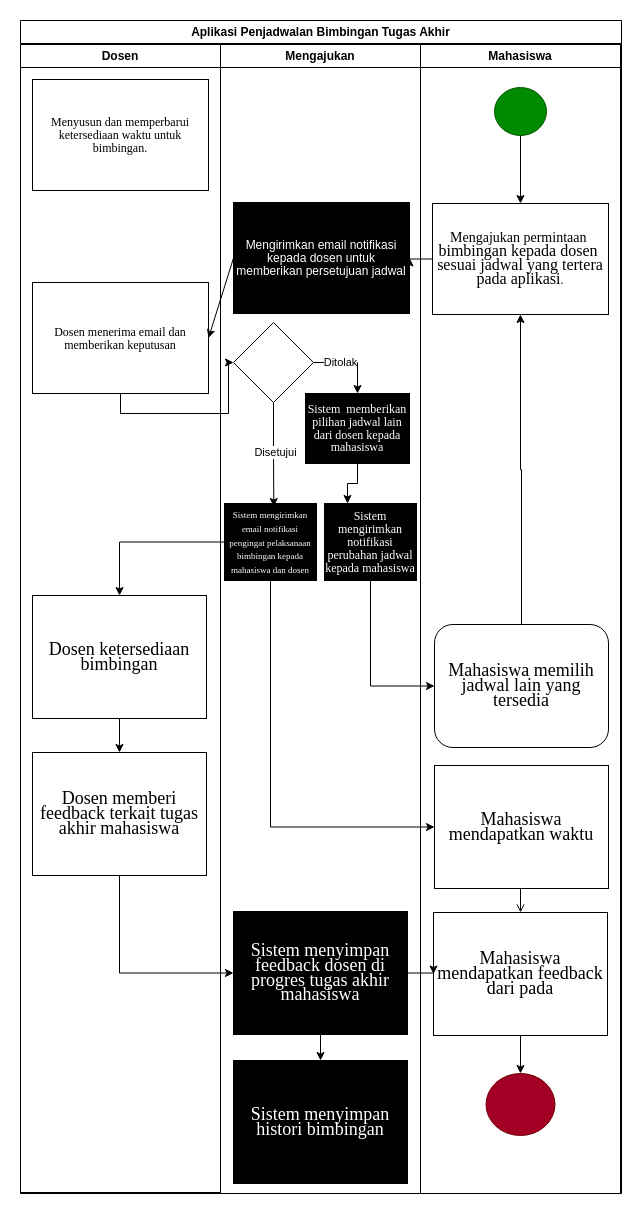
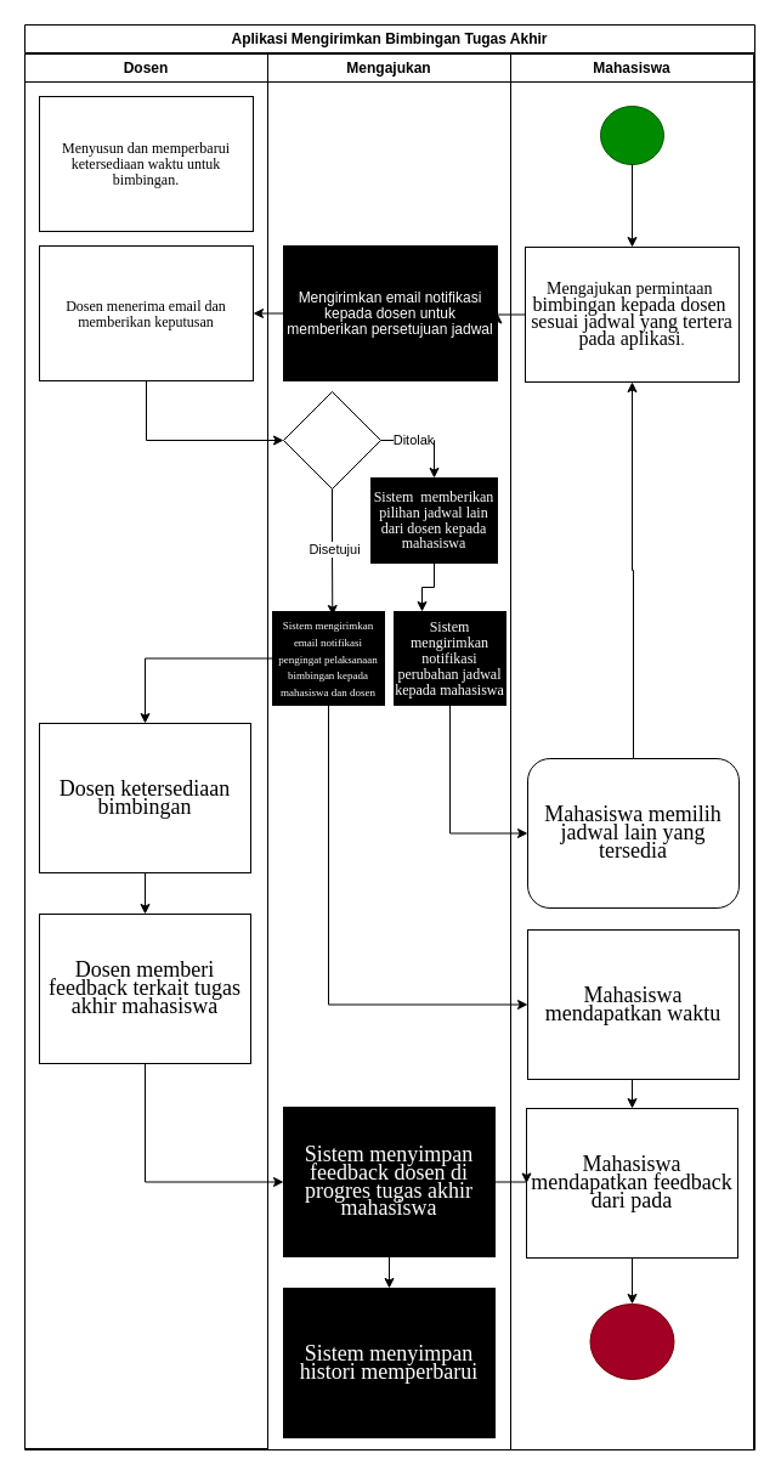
  <mxCell id="0" />
  <mxCell id="1" parent="0" />
- <mxCell id="2" value="&lt;span style=&quot;text-wrap: nowrap;&quot;&gt;Aplikasi Penjadwalan Bimbingan Tugas Akhir&lt;/span&gt;" style="swimlane;whiteSpace=wrap;html=1;" parent="1" vertex="1"><mxGeometry x="20" y="20" width="601" height="1173" as="geometry" /></mxCell>
+ <mxCell id="2" value="&lt;span style=&quot;text-wrap: nowrap;&quot;&gt;Aplikasi Mengirimkan Bimbingan Tugas Akhir&lt;/span&gt;" style="swimlane;whiteSpace=wrap;html=1;" parent="1" vertex="1"><mxGeometry x="20" y="20" width="601" height="1173" as="geometry" /></mxCell>
  <mxCell id="3" value="Dosen" style="swimlane;whiteSpace=wrap;html=1;" parent="2" vertex="1"><mxGeometry y="24" width="200" height="1148" as="geometry" /></mxCell>
- <mxCell id="4" value="&lt;div style=&quot;line-height: 108%;&quot;&gt;&lt;span style=&quot;font-family: &amp;quot;Times New Roman&amp;quot;, serif; white-space-collapse: preserve;&quot;&gt;&lt;font style=&quot;font-size: 12px;&quot;&gt;Dosen menerima email dan memberikan keputusan&lt;/font&gt;&lt;/span&gt;&lt;br&gt;&lt;/div&gt;" style="rounded=0;whiteSpace=wrap;html=1;fontFamily=Helvetica;fontSize=12;fontColor=#000000;align=center;" parent="3" vertex="1"><mxGeometry x="12" y="238" width="176" height="111" as="geometry" /></mxCell>
+ <mxCell id="4" value="&lt;div style=&quot;line-height: 108%;&quot;&gt;&lt;span style=&quot;font-family: &amp;quot;Times New Roman&amp;quot;, serif; white-space-collapse: preserve;&quot;&gt;&lt;font style=&quot;font-size: 12px;&quot;&gt;Dosen menerima email dan memberikan keputusan&lt;/font&gt;&lt;/span&gt;&lt;br&gt;&lt;/div&gt;" style="rounded=0;whiteSpace=wrap;html=1;fontFamily=Helvetica;fontSize=12;fontColor=#000000;align=center;" parent="3" vertex="1"><mxGeometry x="12" y="158" width="176" height="111" as="geometry" /></mxCell>
  <mxCell id="5" style="edgeStyle=orthogonalEdgeStyle;rounded=0;orthogonalLoop=1;jettySize=auto;html=1;exitX=0.5;exitY=1;exitDx=0;exitDy=0;entryX=0.5;entryY=0;entryDx=0;entryDy=0;" parent="3" source="6" target="7" edge="1"><mxGeometry relative="1" as="geometry" /></mxCell>
  <mxCell id="6" value="&lt;div style=&quot;line-height: 108%;&quot;&gt;&lt;span style=&quot;font-family: &amp;quot;Times New Roman&amp;quot;, serif; text-align: justify; white-space-collapse: preserve;&quot;&gt;&lt;font style=&quot;font-size: 18px;&quot;&gt;Dosen ketersediaan bimbingan&lt;/font&gt;&lt;/span&gt;&lt;br&gt;&lt;/div&gt;" style="rounded=0;whiteSpace=wrap;html=1;fontFamily=Helvetica;fontSize=12;fontColor=#000000;align=center;" parent="3" vertex="1"><mxGeometry x="12" y="551" width="174" height="123" as="geometry" /></mxCell>
  <mxCell id="7" value="&lt;div style=&quot;line-height: 108%;&quot;&gt;&lt;span style=&quot;font-family: &amp;quot;Times New Roman&amp;quot;, serif; text-align: justify; white-space-collapse: preserve;&quot;&gt;&lt;font style=&quot;font-size: 18px;&quot;&gt;Dosen memberi feedback terkait tugas akhir mahasiswa&lt;/font&gt;&lt;/span&gt;&lt;br&gt;&lt;/div&gt;" style="rounded=0;whiteSpace=wrap;html=1;fontFamily=Helvetica;fontSize=12;fontColor=#000000;align=center;" parent="3" vertex="1"><mxGeometry x="12" y="708" width="174" height="123" as="geometry" /></mxCell>
  <mxCell id="8" value="&lt;div style=&quot;line-height: 108%;&quot;&gt;&lt;span style=&quot;font-family: &amp;quot;Times New Roman&amp;quot;, serif; text-align: justify; white-space-collapse: preserve;&quot;&gt;&lt;font style=&quot;font-size: 12px;&quot;&gt;Menyusun dan memperbarui ketersediaan waktu untuk bimbingan.&lt;/font&gt;&lt;/span&gt;&lt;br&gt;&lt;/div&gt;" style="rounded=0;whiteSpace=wrap;html=1;fontFamily=Helvetica;fontSize=12;fontColor=#000000;align=center;" parent="3" vertex="1"><mxGeometry x="12" y="35" width="176" height="111" as="geometry" /></mxCell>
  <mxCell id="9" value="Mengajukan" style="swimlane;whiteSpace=wrap;html=1;" parent="2" vertex="1"><mxGeometry x="200" y="24" width="200" height="1149" as="geometry" /></mxCell>
  <mxCell id="10" value="&lt;div style=&quot;line-height: 108%;&quot;&gt;&lt;font color=&quot;#ffffff&quot; style=&quot;font-size: 12px;&quot;&gt;Mengirimkan email notifikasi kepada dosen untuk memberikan persetujuan jadwal&lt;/font&gt;&lt;br&gt;&lt;/div&gt;" style="rounded=0;whiteSpace=wrap;html=1;fontFamily=Helvetica;fontSize=12;fontColor=#000000;align=center;fillColor=#000000;" parent="9" vertex="1"><mxGeometry x="13" y="158" width="176" height="111" as="geometry" /></mxCell>
  <mxCell id="11" style="edgeStyle=orthogonalEdgeStyle;rounded=0;orthogonalLoop=1;jettySize=auto;html=1;exitX=0.5;exitY=1;exitDx=0;exitDy=0;entryX=0.25;entryY=0;entryDx=0;entryDy=0;" parent="9" source="12" target="13" edge="1"><mxGeometry relative="1" as="geometry" /></mxCell>
  <mxCell id="12" value="&lt;div style=&quot;line-height: 108%;&quot;&gt;&lt;span style=&quot;font-family: &amp;quot;Times New Roman&amp;quot;, serif; text-align: justify; white-space-collapse: preserve;&quot;&gt;&lt;font color=&quot;#ffffff&quot; style=&quot;font-size: 12px;&quot;&gt;Sistem  memberikan pilihan jadwal lain dari dosen kepada mahasiswa&lt;/font&gt;&lt;/span&gt;&lt;br&gt;&lt;/div&gt;" style="rounded=0;whiteSpace=wrap;html=1;fontFamily=Helvetica;fontSize=12;fontColor=#000000;align=center;fillColor=#000000;" parent="9" vertex="1"><mxGeometry x="85" y="349" width="104" height="70" as="geometry" /></mxCell>
  <mxCell id="13" value="&lt;div style=&quot;line-height: 108%;&quot;&gt;&lt;span style=&quot;font-family: &amp;quot;Times New Roman&amp;quot;, serif; text-align: justify; white-space-collapse: preserve;&quot;&gt;&lt;font color=&quot;#ffffff&quot; style=&quot;font-size: 12px;&quot;&gt;Sistem mengirimkan notifikasi perubahan jadwal kepada mahasiswa&lt;/font&gt;&lt;/span&gt;&lt;br&gt;&lt;/div&gt;" style="rounded=0;whiteSpace=wrap;html=1;fontFamily=Helvetica;fontSize=12;fontColor=#000000;align=center;fillColor=#000000;" parent="9" vertex="1"><mxGeometry x="104" y="459" width="92" height="77" as="geometry" /></mxCell>
  <mxCell id="14" value="&lt;div style=&quot;line-height: 108%;&quot;&gt;&lt;span style=&quot;font-family: &amp;quot;Times New Roman&amp;quot;, serif; text-align: justify; white-space-collapse: preserve;&quot;&gt;&lt;font color=&quot;#ffffff&quot; style=&quot;font-size: 9px;&quot;&gt;Sistem mengirimkan email notifikasi pengingat pelaksanaan bimbingan kepada mahasiswa dan dosen&lt;/font&gt;&lt;/span&gt;&lt;br&gt;&lt;/div&gt;" style="rounded=0;whiteSpace=wrap;html=1;fontFamily=Helvetica;fontSize=12;fontColor=#000000;align=center;fillColor=#000000;" parent="9" vertex="1"><mxGeometry x="4" y="459" width="92" height="77" as="geometry" /></mxCell>
  <mxCell id="15" style="edgeStyle=orthogonalEdgeStyle;rounded=0;orthogonalLoop=1;jettySize=auto;html=1;exitX=0.5;exitY=1;exitDx=0;exitDy=0;entryX=0.5;entryY=0;entryDx=0;entryDy=0;" parent="9" source="16" target="17" edge="1"><mxGeometry relative="1" as="geometry" /></mxCell>
  <mxCell id="16" value="&lt;div style=&quot;line-height: 108%;&quot;&gt;&lt;span style=&quot;font-family: &amp;quot;Times New Roman&amp;quot;, serif; white-space-collapse: preserve;&quot;&gt;&lt;font color=&quot;#ffffff&quot; style=&quot;font-size: 18px;&quot;&gt;Sistem menyimpan feedback dosen di progres tugas akhir mahasiswa&lt;/font&gt;&lt;/span&gt;&lt;br&gt;&lt;/div&gt;" style="rounded=0;whiteSpace=wrap;html=1;fontFamily=Helvetica;fontSize=12;fontColor=#000000;align=center;fillColor=#000000;" parent="9" vertex="1"><mxGeometry x="13" y="867" width="174" height="123" as="geometry" /></mxCell>
- <mxCell id="17" value="&lt;div style=&quot;line-height: 108%;&quot;&gt;&lt;span style=&quot;font-family: &amp;quot;Times New Roman&amp;quot;, serif; white-space-collapse: preserve;&quot;&gt;&lt;font color=&quot;#ffffff&quot; style=&quot;font-size: 18px;&quot;&gt;Sistem menyimpan histori bimbingan&lt;/font&gt;&lt;/span&gt;&lt;br&gt;&lt;/div&gt;" style="rounded=0;whiteSpace=wrap;html=1;fontFamily=Helvetica;fontSize=12;fontColor=#000000;align=center;fillColor=#000000;" parent="9" vertex="1"><mxGeometry x="13" y="1016" width="174" height="123" as="geometry" /></mxCell>
+ <mxCell id="17" value="&lt;div style=&quot;line-height: 108%;&quot;&gt;&lt;span style=&quot;font-family: &amp;quot;Times New Roman&amp;quot;, serif; white-space-collapse: preserve;&quot;&gt;&lt;font color=&quot;#ffffff&quot; style=&quot;font-size: 18px;&quot;&gt;Sistem menyimpan histori memperbarui&lt;/font&gt;&lt;/span&gt;&lt;br&gt;&lt;/div&gt;" style="rounded=0;whiteSpace=wrap;html=1;fontFamily=Helvetica;fontSize=12;fontColor=#000000;align=center;fillColor=#000000;" parent="9" vertex="1"><mxGeometry x="13" y="1016" width="174" height="123" as="geometry" /></mxCell>
  <mxCell id="18" style="edgeStyle=orthogonalEdgeStyle;rounded=0;orthogonalLoop=1;jettySize=auto;html=1;exitX=1;exitY=0.5;exitDx=0;exitDy=0;entryX=0.5;entryY=0;entryDx=0;entryDy=0;" parent="9" source="20" target="12" edge="1"><mxGeometry relative="1" as="geometry" /></mxCell>
  <mxCell id="19" value="Ditolak" style="edgeLabel;html=1;align=center;verticalAlign=middle;resizable=0;points=[];" parent="18" vertex="1" connectable="0"><mxGeometry x="-0.299" y="1" relative="1" as="geometry"><mxPoint as="offset" /></mxGeometry></mxCell>
  <mxCell id="20" value="" style="rhombus;whiteSpace=wrap;html=1;" parent="9" vertex="1"><mxGeometry x="13" y="278" width="80" height="80" as="geometry" /></mxCell>
  <mxCell id="21" style="edgeStyle=orthogonalEdgeStyle;rounded=0;orthogonalLoop=1;jettySize=auto;html=1;exitX=0.5;exitY=1;exitDx=0;exitDy=0;entryX=0.536;entryY=0.039;entryDx=0;entryDy=0;entryPerimeter=0;" parent="9" source="20" target="14" edge="1"><mxGeometry relative="1" as="geometry" /></mxCell>
  <mxCell id="22" value="Disetujui" style="edgeLabel;html=1;align=center;verticalAlign=middle;resizable=0;points=[];" parent="21" vertex="1" connectable="0"><mxGeometry x="-0.042" y="1" relative="1" as="geometry"><mxPoint y="-1" as="offset" /></mxGeometry></mxCell>
  <mxCell id="23" value="Mahasiswa" style="swimlane;whiteSpace=wrap;html=1;" parent="2" vertex="1"><mxGeometry x="400" y="24" width="200" height="1149" as="geometry" /></mxCell>
  <mxCell id="24" value="&lt;div style=&quot;line-height: 108%;&quot;&gt;&lt;span style=&quot;font-family: &amp;quot;Times New Roman&amp;quot;, serif; white-space-collapse: preserve;&quot;&gt;&lt;font style=&quot;font-size: 14px;&quot;&gt;Mengajukan permintaan &lt;/font&gt;&lt;/span&gt;&lt;/div&gt;&lt;div style=&quot;line-height: 108%;&quot;&gt;&lt;span style=&quot;font-family: &amp;quot;Times New Roman&amp;quot;, serif; white-space-collapse: preserve;&quot;&gt;&lt;font size=&quot;3&quot; style=&quot;&quot;&gt;bimbingan kepada dosen &lt;/font&gt;&lt;/span&gt;&lt;/div&gt;&lt;div style=&quot;line-height: 108%;&quot;&gt;&lt;span style=&quot;font-family: &amp;quot;Times New Roman&amp;quot;, serif; white-space-collapse: preserve; background-color: initial;&quot;&gt;&lt;font size=&quot;3&quot;&gt;sesuai jadwal yang tertera pada aplikasi&lt;/font&gt;.&lt;/span&gt;&lt;br&gt;&lt;/div&gt;" style="rounded=0;whiteSpace=wrap;html=1;fontFamily=Helvetica;fontSize=12;fontColor=#000000;align=center;" parent="23" vertex="1"><mxGeometry x="12" y="159" width="176" height="111" as="geometry" /></mxCell>
  <mxCell id="25" style="edgeStyle=orthogonalEdgeStyle;rounded=0;orthogonalLoop=1;jettySize=auto;html=1;exitX=0.5;exitY=0;exitDx=0;exitDy=0;entryX=0.5;entryY=1;entryDx=0;entryDy=0;" parent="23" source="26" target="24" edge="1"><mxGeometry relative="1" as="geometry" /></mxCell>
  <mxCell id="26" value="&lt;div style=&quot;line-height: 108%;&quot;&gt;&lt;span style=&quot;font-family: &amp;quot;Times New Roman&amp;quot;, serif; text-align: justify; white-space-collapse: preserve;&quot;&gt;&lt;font style=&quot;font-size: 18px;&quot;&gt;Mahasiswa memilih jadwal lain yang tersedia&lt;/font&gt;&lt;/span&gt;&lt;br&gt;&lt;/div&gt;" style="whiteSpace=wrap;html=1;fontFamily=Helvetica;fontSize=12;fontColor=#000000;align=center;rounded=1;" parent="23" vertex="1"><mxGeometry x="14" y="580" width="174" height="123" as="geometry" /></mxCell>
- <mxCell id="27" style="edgeStyle=orthogonalEdgeStyle;rounded=0;orthogonalLoop=1;jettySize=auto;html=1;exitX=0.5;exitY=1;exitDx=0;exitDy=0;entryX=0.5;entryY=0;entryDx=0;entryDy=0;endArrow=open;" parent="23" source="28" target="30" edge="1"><mxGeometry relative="1" as="geometry" /></mxCell>
+ <mxCell id="27" style="edgeStyle=orthogonalEdgeStyle;rounded=0;orthogonalLoop=1;jettySize=auto;html=1;exitX=0.5;exitY=1;exitDx=0;exitDy=0;entryX=0.5;entryY=0;entryDx=0;entryDy=0;" parent="23" source="28" target="30" edge="1"><mxGeometry relative="1" as="geometry" /></mxCell>
  <mxCell id="28" value="&lt;div style=&quot;line-height: 108%;&quot;&gt;&lt;span style=&quot;font-family: &amp;quot;Times New Roman&amp;quot;, serif; white-space-collapse: preserve;&quot;&gt;&lt;font style=&quot;font-size: 18px;&quot;&gt;Mahasiswa mendapatkan waktu&lt;/font&gt;&lt;/span&gt;&lt;br&gt;&lt;/div&gt;" style="rounded=0;whiteSpace=wrap;html=1;fontFamily=Helvetica;fontSize=12;fontColor=#000000;align=center;" parent="23" vertex="1"><mxGeometry x="14" y="721" width="174" height="123" as="geometry" /></mxCell>
  <mxCell id="29" style="edgeStyle=orthogonalEdgeStyle;rounded=0;orthogonalLoop=1;jettySize=auto;html=1;exitX=0.5;exitY=1;exitDx=0;exitDy=0;entryX=0.5;entryY=0;entryDx=0;entryDy=0;" parent="23" source="30" target="31" edge="1"><mxGeometry relative="1" as="geometry" /></mxCell>
  <mxCell id="30" value="&lt;div style=&quot;line-height: 108%;&quot;&gt;&lt;span style=&quot;font-family: &amp;quot;Times New Roman&amp;quot;, serif; white-space-collapse: preserve;&quot;&gt;&lt;font style=&quot;font-size: 18px;&quot;&gt;Mahasiswa mendapatkan feedback dari pada&lt;/font&gt;&lt;/span&gt;&lt;br&gt;&lt;/div&gt;" style="rounded=0;whiteSpace=wrap;html=1;fontFamily=Helvetica;fontSize=12;fontColor=#000000;align=center;" parent="23" vertex="1"><mxGeometry x="13" y="868" width="174" height="123" as="geometry" /></mxCell>
  <mxCell id="31" value="" style="ellipse;whiteSpace=wrap;html=1;fontColor=#ffffff;rounded=0;fillColor=#a20025;strokeColor=#6F0000;" parent="23" vertex="1"><mxGeometry x="65.5" y="1029" width="69" height="62" as="geometry" /></mxCell>
  <mxCell id="32" value="" style="ellipse;whiteSpace=wrap;html=1;fillColor=#008a00;fontColor=#ffffff;strokeColor=#005700;" parent="23" vertex="1"><mxGeometry x="74" y="43" width="52" height="48" as="geometry" /></mxCell>
  <mxCell id="33" value="" style="endArrow=classic;html=1;rounded=0;exitX=0.5;exitY=1;exitDx=0;exitDy=0;entryX=0.5;entryY=0;entryDx=0;entryDy=0;" parent="23" source="32" target="24" edge="1"><mxGeometry width="50" height="50" relative="1" as="geometry"><mxPoint x="-217" y="273" as="sourcePoint" /><mxPoint x="-174" y="304" as="targetPoint" /></mxGeometry></mxCell>
  <mxCell id="34" value="" style="endArrow=classic;html=1;rounded=0;exitX=0;exitY=0.5;exitDx=0;exitDy=0;entryX=1;entryY=0.5;entryDx=0;entryDy=0;" parent="2" source="10" target="4" edge="1"><mxGeometry width="50" height="50" relative="1" as="geometry"><mxPoint x="422" y="248" as="sourcePoint" /><mxPoint x="399" y="248" as="targetPoint" /></mxGeometry></mxCell>
  <mxCell id="35" style="edgeStyle=orthogonalEdgeStyle;rounded=0;orthogonalLoop=1;jettySize=auto;html=1;exitX=0.5;exitY=1;exitDx=0;exitDy=0;entryX=0;entryY=0.5;entryDx=0;entryDy=0;" parent="2" source="4" target="20" edge="1"><mxGeometry relative="1" as="geometry" /></mxCell>
  <mxCell id="36" style="edgeStyle=orthogonalEdgeStyle;rounded=0;orthogonalLoop=1;jettySize=auto;html=1;entryX=0;entryY=0.5;entryDx=0;entryDy=0;" parent="2" source="13" target="26" edge="1"><mxGeometry relative="1" as="geometry"><mxPoint x="367.103" y="669.103" as="targetPoint" /><Array as="points"><mxPoint x="350" y="666" /></Array></mxGeometry></mxCell>
  <mxCell id="37" style="edgeStyle=orthogonalEdgeStyle;rounded=0;orthogonalLoop=1;jettySize=auto;html=1;exitX=0;exitY=0.5;exitDx=0;exitDy=0;entryX=0.5;entryY=0;entryDx=0;entryDy=0;" parent="2" source="14" target="6" edge="1"><mxGeometry relative="1" as="geometry" /></mxCell>
  <mxCell id="38" style="edgeStyle=orthogonalEdgeStyle;rounded=0;orthogonalLoop=1;jettySize=auto;html=1;exitX=0.5;exitY=1;exitDx=0;exitDy=0;entryX=0;entryY=0.5;entryDx=0;entryDy=0;" parent="2" source="7" target="16" edge="1"><mxGeometry relative="1" as="geometry"><mxPoint x="98.818" y="995.909" as="targetPoint" /></mxGeometry></mxCell>
  <mxCell id="39" style="edgeStyle=orthogonalEdgeStyle;rounded=0;orthogonalLoop=1;jettySize=auto;html=1;exitX=0.5;exitY=1;exitDx=0;exitDy=0;entryX=0;entryY=0.5;entryDx=0;entryDy=0;" parent="2" source="14" target="28" edge="1"><mxGeometry relative="1" as="geometry" /></mxCell>
  <mxCell id="40" style="edgeStyle=orthogonalEdgeStyle;rounded=0;orthogonalLoop=1;jettySize=auto;html=1;exitX=1;exitY=0.5;exitDx=0;exitDy=0;entryX=0;entryY=0.5;entryDx=0;entryDy=0;" parent="2" source="16" target="30" edge="1"><mxGeometry relative="1" as="geometry" /></mxCell>
  <mxCell id="41" style="edgeStyle=orthogonalEdgeStyle;rounded=0;orthogonalLoop=1;jettySize=auto;html=1;exitX=0;exitY=0.5;exitDx=0;exitDy=0;entryX=1;entryY=0.5;entryDx=0;entryDy=0;" parent="2" source="24" target="10" edge="1"><mxGeometry relative="1" as="geometry" /></mxCell>
